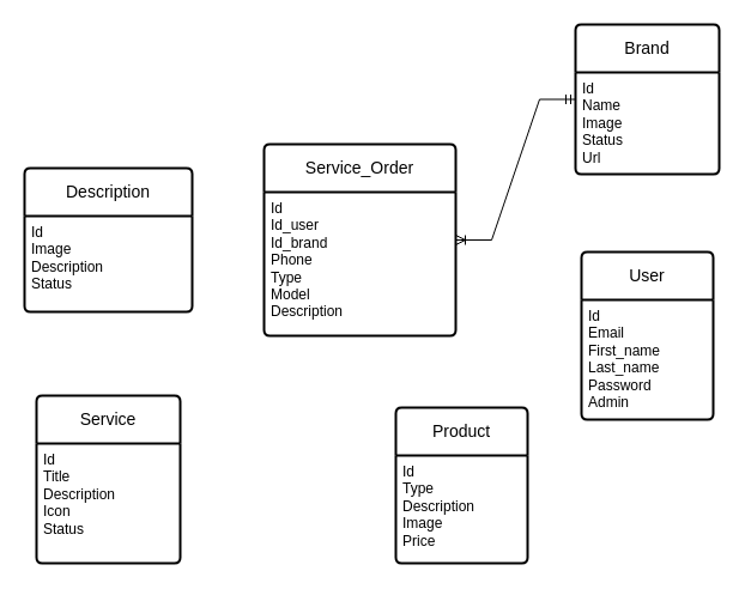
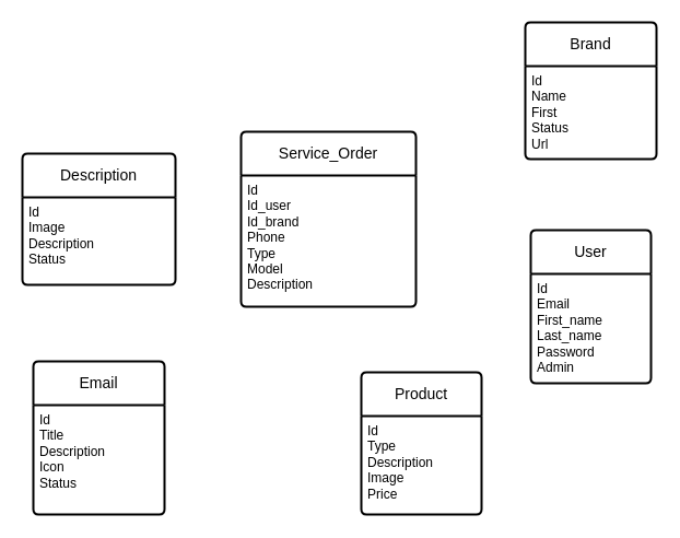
  <mxCell id="0" />
  <mxCell id="1" parent="0" />
  <mxCell id="2" value="Description" style="swimlane;childLayout=stackLayout;horizontal=1;startSize=40;horizontalStack=0;rounded=1;fontSize=14;fontStyle=0;strokeWidth=2;resizeParent=0;resizeLast=1;shadow=0;dashed=0;align=center;arcSize=4;whiteSpace=wrap;html=1;" vertex="1" parent="1"><mxGeometry x="20" y="140" width="140" height="120" as="geometry" /></mxCell>
  <mxCell id="3" value="Id&lt;div&gt;Image&lt;/div&gt;&lt;div&gt;Description&lt;/div&gt;&lt;div&gt;Status&lt;/div&gt;" style="align=left;strokeColor=none;fillColor=none;spacingLeft=4;fontSize=12;verticalAlign=top;resizable=0;rotatable=0;part=1;html=1;" vertex="1" parent="2"><mxGeometry y="40" width="140" height="80" as="geometry" /></mxCell>
  <mxCell id="4" value="Product" style="swimlane;childLayout=stackLayout;horizontal=1;startSize=40;horizontalStack=0;rounded=1;fontSize=14;fontStyle=0;strokeWidth=2;resizeParent=0;resizeLast=1;shadow=0;dashed=0;align=center;arcSize=4;whiteSpace=wrap;html=1;" vertex="1" parent="1"><mxGeometry x="330" y="340" width="110" height="130" as="geometry" /></mxCell>
  <mxCell id="5" value="Id&lt;div&gt;Type&lt;/div&gt;&lt;div&gt;Description&lt;br&gt;&lt;/div&gt;&lt;div&gt;Image&lt;/div&gt;&lt;div&gt;Price&lt;/div&gt;" style="align=left;strokeColor=none;fillColor=none;spacingLeft=4;fontSize=12;verticalAlign=top;resizable=0;rotatable=0;part=1;html=1;" vertex="1" parent="4"><mxGeometry y="40" width="110" height="90" as="geometry" /></mxCell>
  <mxCell id="6" value="Brand" style="swimlane;childLayout=stackLayout;horizontal=1;startSize=40;horizontalStack=0;rounded=1;fontSize=14;fontStyle=0;strokeWidth=2;resizeParent=0;resizeLast=1;shadow=0;dashed=0;align=center;arcSize=4;whiteSpace=wrap;html=1;" vertex="1" parent="1"><mxGeometry x="480" y="20" width="120" height="125" as="geometry" /></mxCell>
- <mxCell id="7" value="Id&lt;div&gt;Name&lt;/div&gt;&lt;div&gt;Image&lt;/div&gt;&lt;div&gt;Status&lt;/div&gt;&lt;div&gt;Url&lt;/div&gt;" style="align=left;strokeColor=none;fillColor=none;spacingLeft=4;fontSize=12;verticalAlign=top;resizable=0;rotatable=0;part=1;html=1;" vertex="1" parent="6"><mxGeometry y="40" width="120" height="85" as="geometry" /></mxCell>
- <mxCell id="8" value="Service" style="swimlane;childLayout=stackLayout;horizontal=1;startSize=40;horizontalStack=0;rounded=1;fontSize=14;fontStyle=0;strokeWidth=2;resizeParent=0;resizeLast=1;shadow=0;dashed=0;align=center;arcSize=4;whiteSpace=wrap;html=1;" vertex="1" parent="1"><mxGeometry x="30" y="330" width="120" height="140" as="geometry" /></mxCell>
+ <mxCell id="7" value="Id&lt;div&gt;Name&lt;/div&gt;&lt;div&gt;First&lt;/div&gt;&lt;div&gt;Status&lt;/div&gt;&lt;div&gt;Url&lt;/div&gt;" style="align=left;strokeColor=none;fillColor=none;spacingLeft=4;fontSize=12;verticalAlign=top;resizable=0;rotatable=0;part=1;html=1;" vertex="1" parent="6"><mxGeometry y="40" width="120" height="85" as="geometry" /></mxCell>
+ <mxCell id="8" value="Email" style="swimlane;childLayout=stackLayout;horizontal=1;startSize=40;horizontalStack=0;rounded=1;fontSize=14;fontStyle=0;strokeWidth=2;resizeParent=0;resizeLast=1;shadow=0;dashed=0;align=center;arcSize=4;whiteSpace=wrap;html=1;" vertex="1" parent="1"><mxGeometry x="30" y="330" width="120" height="140" as="geometry" /></mxCell>
  <mxCell id="9" value="Id&lt;div&gt;Title&lt;/div&gt;&lt;div&gt;Description&lt;br&gt;&lt;/div&gt;&lt;div&gt;Icon&lt;/div&gt;&lt;div&gt;Status&lt;/div&gt;" style="align=left;strokeColor=none;fillColor=none;spacingLeft=4;fontSize=12;verticalAlign=top;resizable=0;rotatable=0;part=1;html=1;" vertex="1" parent="8"><mxGeometry y="40" width="120" height="100" as="geometry" /></mxCell>
  <mxCell id="10" value="User" style="swimlane;childLayout=stackLayout;horizontal=1;startSize=40;horizontalStack=0;rounded=1;fontSize=14;fontStyle=0;strokeWidth=2;resizeParent=0;resizeLast=1;shadow=0;dashed=0;align=center;arcSize=4;whiteSpace=wrap;html=1;" vertex="1" parent="1"><mxGeometry x="485" y="210" width="110" height="140" as="geometry" /></mxCell>
  <mxCell id="11" value="Id&lt;div&gt;Email&lt;/div&gt;&lt;div&gt;First_name&lt;/div&gt;&lt;div&gt;Last_name&lt;/div&gt;&lt;div&gt;Password&lt;/div&gt;&lt;div&gt;Admin&lt;/div&gt;" style="align=left;strokeColor=none;fillColor=none;spacingLeft=4;fontSize=12;verticalAlign=top;resizable=0;rotatable=0;part=1;html=1;" vertex="1" parent="10"><mxGeometry y="40" width="110" height="100" as="geometry" /></mxCell>
  <mxCell id="12" value="Service_Order" style="swimlane;childLayout=stackLayout;horizontal=1;startSize=40;horizontalStack=0;rounded=1;fontSize=14;fontStyle=0;strokeWidth=2;resizeParent=0;resizeLast=1;shadow=0;dashed=0;align=center;arcSize=4;whiteSpace=wrap;html=1;" vertex="1" parent="1"><mxGeometry x="220" y="120" width="160" height="160" as="geometry" /></mxCell>
  <mxCell id="13" value="Id&lt;div&gt;Id_user&lt;/div&gt;&lt;div&gt;Id_brand&lt;/div&gt;&lt;div&gt;Phone&lt;/div&gt;&lt;div&gt;Type&lt;/div&gt;&lt;div&gt;Model&lt;/div&gt;&lt;div&gt;Description&lt;/div&gt;" style="align=left;strokeColor=none;fillColor=none;spacingLeft=4;fontSize=12;verticalAlign=top;resizable=0;rotatable=0;part=1;html=1;" vertex="1" parent="12"><mxGeometry y="40" width="160" height="120" as="geometry" /></mxCell>
- <mxCell id="14" value="" style="edgeStyle=entityRelationEdgeStyle;fontSize=12;html=1;endArrow=ERoneToMany;startArrow=ERmandOne;rounded=0;" edge="1" parent="1" source="6" target="12"><mxGeometry width="100" height="100" relative="1" as="geometry"><mxPoint x="270" y="370" as="sourcePoint" /><mxPoint x="370" y="270" as="targetPoint" /></mxGeometry></mxCell>
